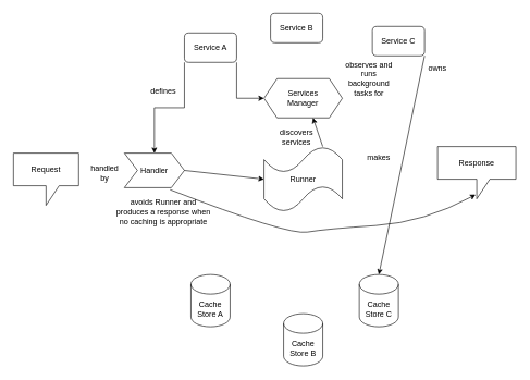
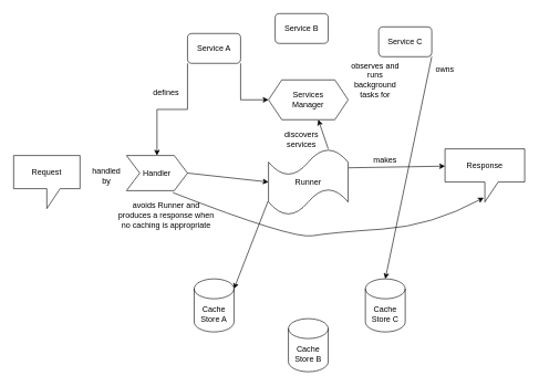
  <mxCell id="0" />
  <mxCell id="1" parent="0" />
  <mxCell id="2" value="Services&lt;br&gt;Manager" style="shape=hexagon;perimeter=hexagonPerimeter2;whiteSpace=wrap;html=1;fixedSize=1;" vertex="1" parent="1"><mxGeometry x="404" y="120" width="120" height="60" as="geometry" /></mxCell>
  <mxCell id="3" style="edgeStyle=orthogonalEdgeStyle;rounded=0;orthogonalLoop=1;jettySize=auto;html=1;exitX=0;exitY=1;exitDx=0;exitDy=0;entryX=0.5;entryY=0;entryDx=0;entryDy=0;" edge="1" parent="1" source="5" target="13"><mxGeometry relative="1" as="geometry" /></mxCell>
  <mxCell id="4" style="edgeStyle=orthogonalEdgeStyle;rounded=0;orthogonalLoop=1;jettySize=auto;html=1;exitX=1;exitY=1;exitDx=0;exitDy=0;entryX=0;entryY=0.5;entryDx=0;entryDy=0;" edge="1" parent="1" source="5" target="2"><mxGeometry relative="1" as="geometry"><mxPoint x="363" y="95" as="sourcePoint" /><mxPoint x="395" y="150" as="targetPoint" /></mxGeometry></mxCell>
  <mxCell id="5" value="Service A" style="rounded=1;whiteSpace=wrap;html=1;" vertex="1" parent="1"><mxGeometry x="282" y="50" width="80" height="45" as="geometry" /></mxCell>
  <mxCell id="6" value="Cache Store A" style="shape=cylinder3;whiteSpace=wrap;html=1;boundedLbl=1;backgroundOutline=1;size=15;" vertex="1" parent="1"><mxGeometry x="292" y="420" width="60" height="80" as="geometry" /></mxCell>
  <mxCell id="7" value="Response" style="shape=callout;whiteSpace=wrap;html=1;perimeter=calloutPerimeter;" vertex="1" parent="1"><mxGeometry x="670" y="224" width="120" height="80" as="geometry" /></mxCell>
  <mxCell id="8" value="Request" style="shape=callout;whiteSpace=wrap;html=1;perimeter=calloutPerimeter;" vertex="1" parent="1"><mxGeometry x="20" y="234" width="100" height="80" as="geometry" /></mxCell>
  <mxCell id="9" value="Service B" style="rounded=1;whiteSpace=wrap;html=1;" vertex="1" parent="1"><mxGeometry x="414" y="20" width="80" height="45" as="geometry" /></mxCell>
  <mxCell id="10" value="Service C" style="rounded=1;whiteSpace=wrap;html=1;" vertex="1" parent="1"><mxGeometry x="570" y="40" width="80" height="45" as="geometry" /></mxCell>
  <mxCell id="11" value="Cache Store B" style="shape=cylinder3;whiteSpace=wrap;html=1;boundedLbl=1;backgroundOutline=1;size=15;" vertex="1" parent="1"><mxGeometry x="434" y="480" width="60" height="80" as="geometry" /></mxCell>
  <mxCell id="12" value="Cache Store C" style="shape=cylinder3;whiteSpace=wrap;html=1;boundedLbl=1;backgroundOutline=1;size=15;" vertex="1" parent="1"><mxGeometry x="550" y="420" width="60" height="80" as="geometry" /></mxCell>
  <mxCell id="13" value="Handler" style="shape=step;perimeter=stepPerimeter;whiteSpace=wrap;html=1;fixedSize=1;" vertex="1" parent="1"><mxGeometry x="190" y="234" width="92" height="53" as="geometry" /></mxCell>
  <mxCell id="14" value="defines" style="text;html=1;strokeColor=none;fillColor=none;align=center;verticalAlign=middle;whiteSpace=wrap;rounded=0;" vertex="1" parent="1"><mxGeometry x="230" y="130" width="40" height="20" as="geometry" /></mxCell>
  <mxCell id="15" value="handled by" style="text;html=1;strokeColor=none;fillColor=none;align=center;verticalAlign=middle;whiteSpace=wrap;rounded=0;" vertex="1" parent="1"><mxGeometry x="140" y="254" width="40" height="20" as="geometry" /></mxCell>
  <mxCell id="16" value="" style="curved=1;endArrow=classic;html=1;entryX=0.485;entryY=0.919;entryDx=0;entryDy=0;entryPerimeter=0;" edge="1" parent="1" target="7"><mxGeometry width="50" height="50" relative="1" as="geometry"><mxPoint x="260" y="290" as="sourcePoint" /><mxPoint x="420" y="300" as="targetPoint" /><Array as="points"><mxPoint x="440" y="360" /><mxPoint x="500" y="350" /><mxPoint x="650" y="340" /></Array></mxGeometry></mxCell>
  <mxCell id="17" value="avoids Runner and produces a response when no caching is appropriate" style="text;html=1;strokeColor=none;fillColor=none;align=center;verticalAlign=middle;whiteSpace=wrap;rounded=0;" vertex="1" parent="1"><mxGeometry x="173" y="314" width="154" height="20" as="geometry" /></mxCell>
  <mxCell id="18" value="" style="endArrow=classic;html=1;exitX=1;exitY=0.5;exitDx=0;exitDy=0;entryX=0;entryY=0.5;entryDx=0;entryDy=0;entryPerimeter=0;" edge="1" parent="1" source="13" target="19"><mxGeometry width="50" height="50" relative="1" as="geometry"><mxPoint x="370" y="310" as="sourcePoint" /><mxPoint x="380" y="260" as="targetPoint" /></mxGeometry></mxCell>
  <mxCell id="19" value="Runner" style="shape=tape;whiteSpace=wrap;html=1;" vertex="1" parent="1"><mxGeometry x="404" y="224" width="120" height="100" as="geometry" /></mxCell>
  <mxCell id="20" value="" style="endArrow=classic;html=1;exitX=0.75;exitY=0;exitDx=0;exitDy=0;exitPerimeter=0;entryX=0.625;entryY=1;entryDx=0;entryDy=0;" edge="1" parent="1" source="19" target="2"><mxGeometry width="50" height="50" relative="1" as="geometry"><mxPoint x="370" y="300" as="sourcePoint" /><mxPoint x="420" y="250" as="targetPoint" /></mxGeometry></mxCell>
  <mxCell id="21" value="discovers services" style="text;html=1;strokeColor=none;fillColor=none;align=center;verticalAlign=middle;whiteSpace=wrap;rounded=0;" vertex="1" parent="1"><mxGeometry x="434" y="200" width="40" height="20" as="geometry" /></mxCell>
+ <mxCell id="22" value="" style="endArrow=classic;html=1;exitX=-0.007;exitY=0.792;exitDx=0;exitDy=0;exitPerimeter=0;entryX=1;entryY=0;entryDx=0;entryDy=15;entryPerimeter=0;" edge="1" parent="1" source="19" target="6"><mxGeometry width="50" height="50" relative="1" as="geometry"><mxPoint x="370" y="290" as="sourcePoint" /><mxPoint x="420" y="240" as="targetPoint" /></mxGeometry></mxCell>
+ <mxCell id="23" value="" style="endArrow=classic;html=1;exitX=1.006;exitY=0.285;exitDx=0;exitDy=0;exitPerimeter=0;" edge="1" parent="1" source="19" target="7"><mxGeometry width="50" height="50" relative="1" as="geometry"><mxPoint x="530" y="320" as="sourcePoint" /><mxPoint x="520" y="300" as="targetPoint" /></mxGeometry></mxCell>
  <mxCell id="24" value="makes" style="text;html=1;strokeColor=none;fillColor=none;align=center;verticalAlign=middle;whiteSpace=wrap;rounded=0;" vertex="1" parent="1"><mxGeometry x="560" y="231" width="40" height="20" as="geometry" /></mxCell>
  <mxCell id="25" value="observes and &lt;br&gt;runs background tasks for" style="text;html=1;strokeColor=none;fillColor=none;align=center;verticalAlign=middle;whiteSpace=wrap;rounded=0;" vertex="1" parent="1"><mxGeometry x="520" y="110" width="90" height="20" as="geometry" /></mxCell>
  <mxCell id="26" value="owns" style="text;html=1;strokeColor=none;fillColor=none;align=center;verticalAlign=middle;whiteSpace=wrap;rounded=0;" vertex="1" parent="1"><mxGeometry x="650" y="95" width="40" height="20" as="geometry" /></mxCell>
  <mxCell id="27" value="" style="endArrow=classic;html=1;exitX=1;exitY=1;exitDx=0;exitDy=0;entryX=0.5;entryY=0;entryDx=0;entryDy=0;entryPerimeter=0;" edge="1" parent="1" source="10" target="12"><mxGeometry width="50" height="50" relative="1" as="geometry"><mxPoint x="650" y="210" as="sourcePoint" /><mxPoint x="700" y="160" as="targetPoint" /></mxGeometry></mxCell>
